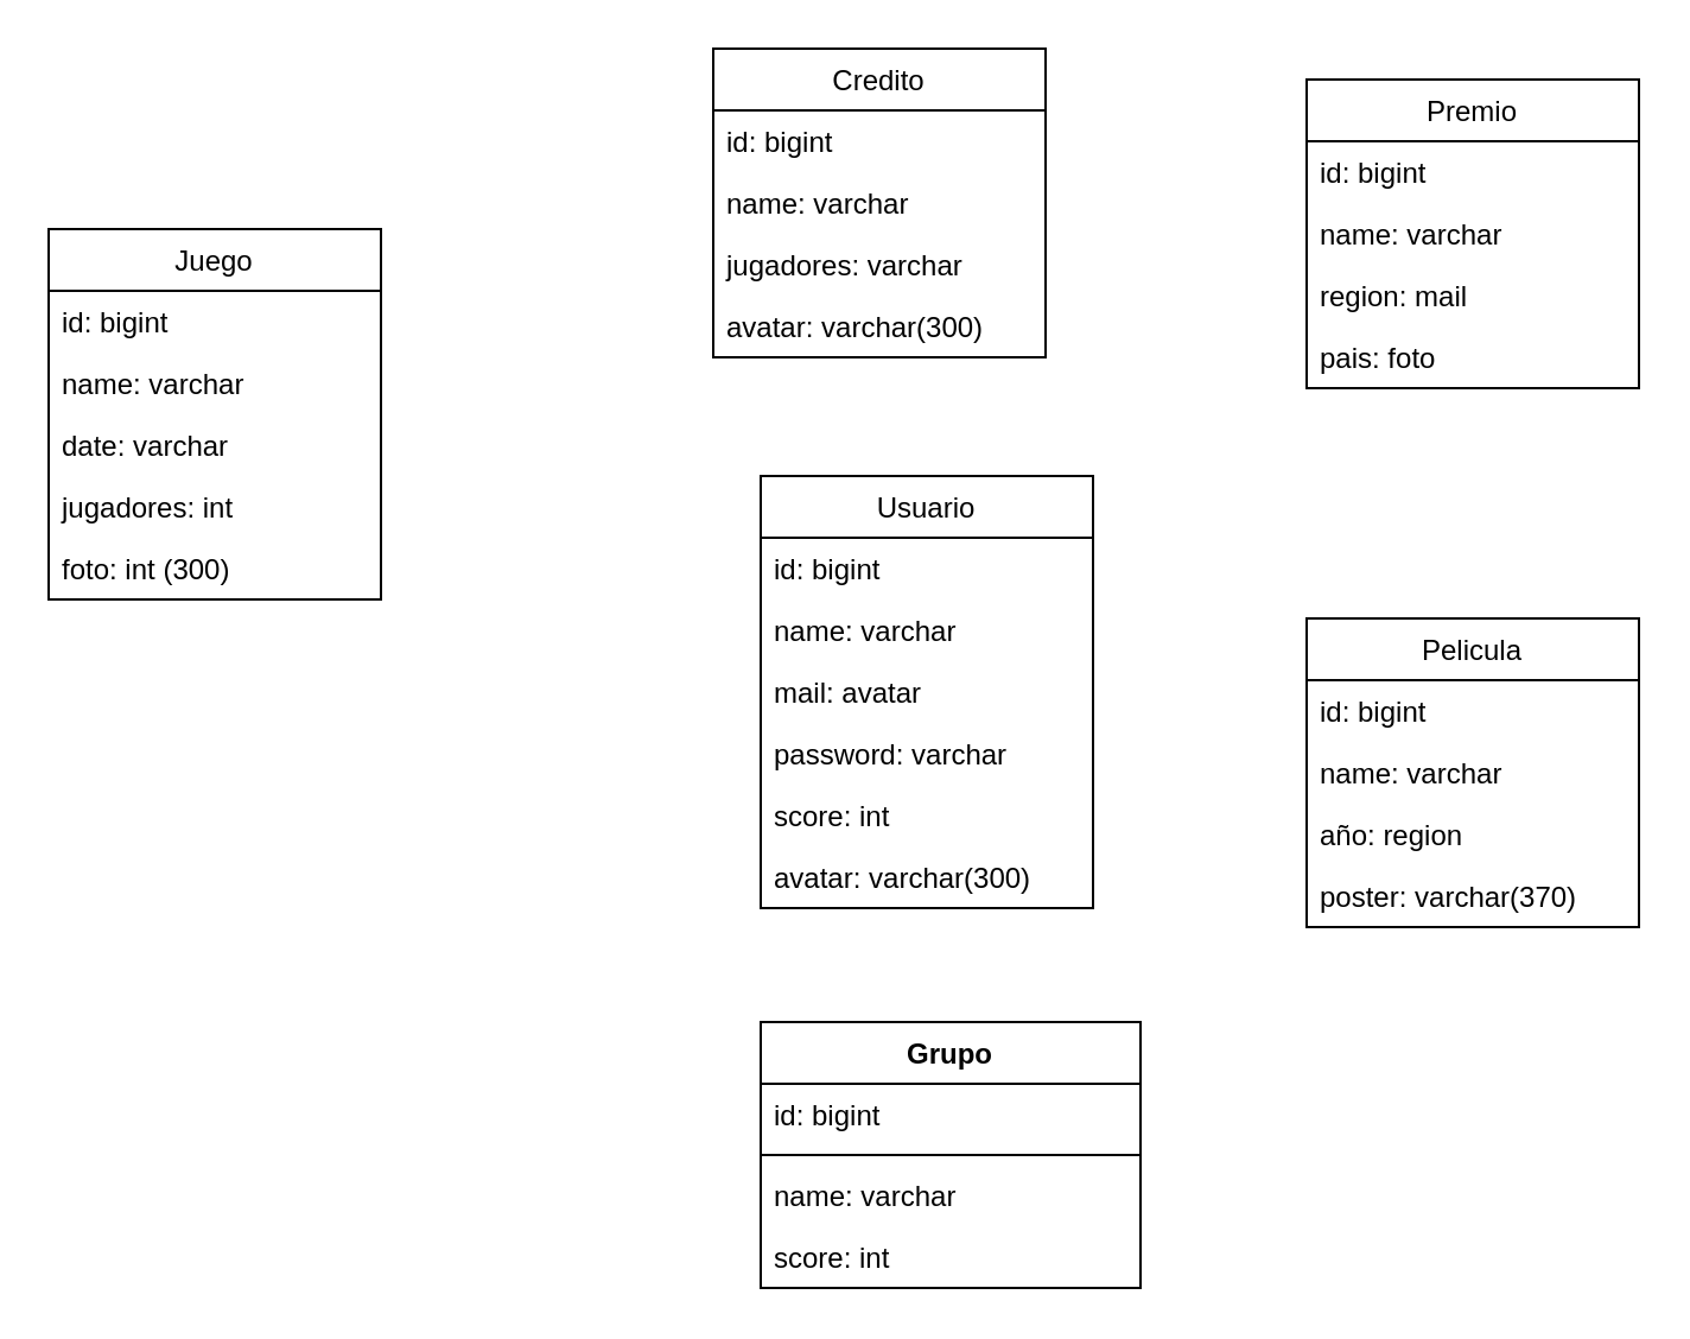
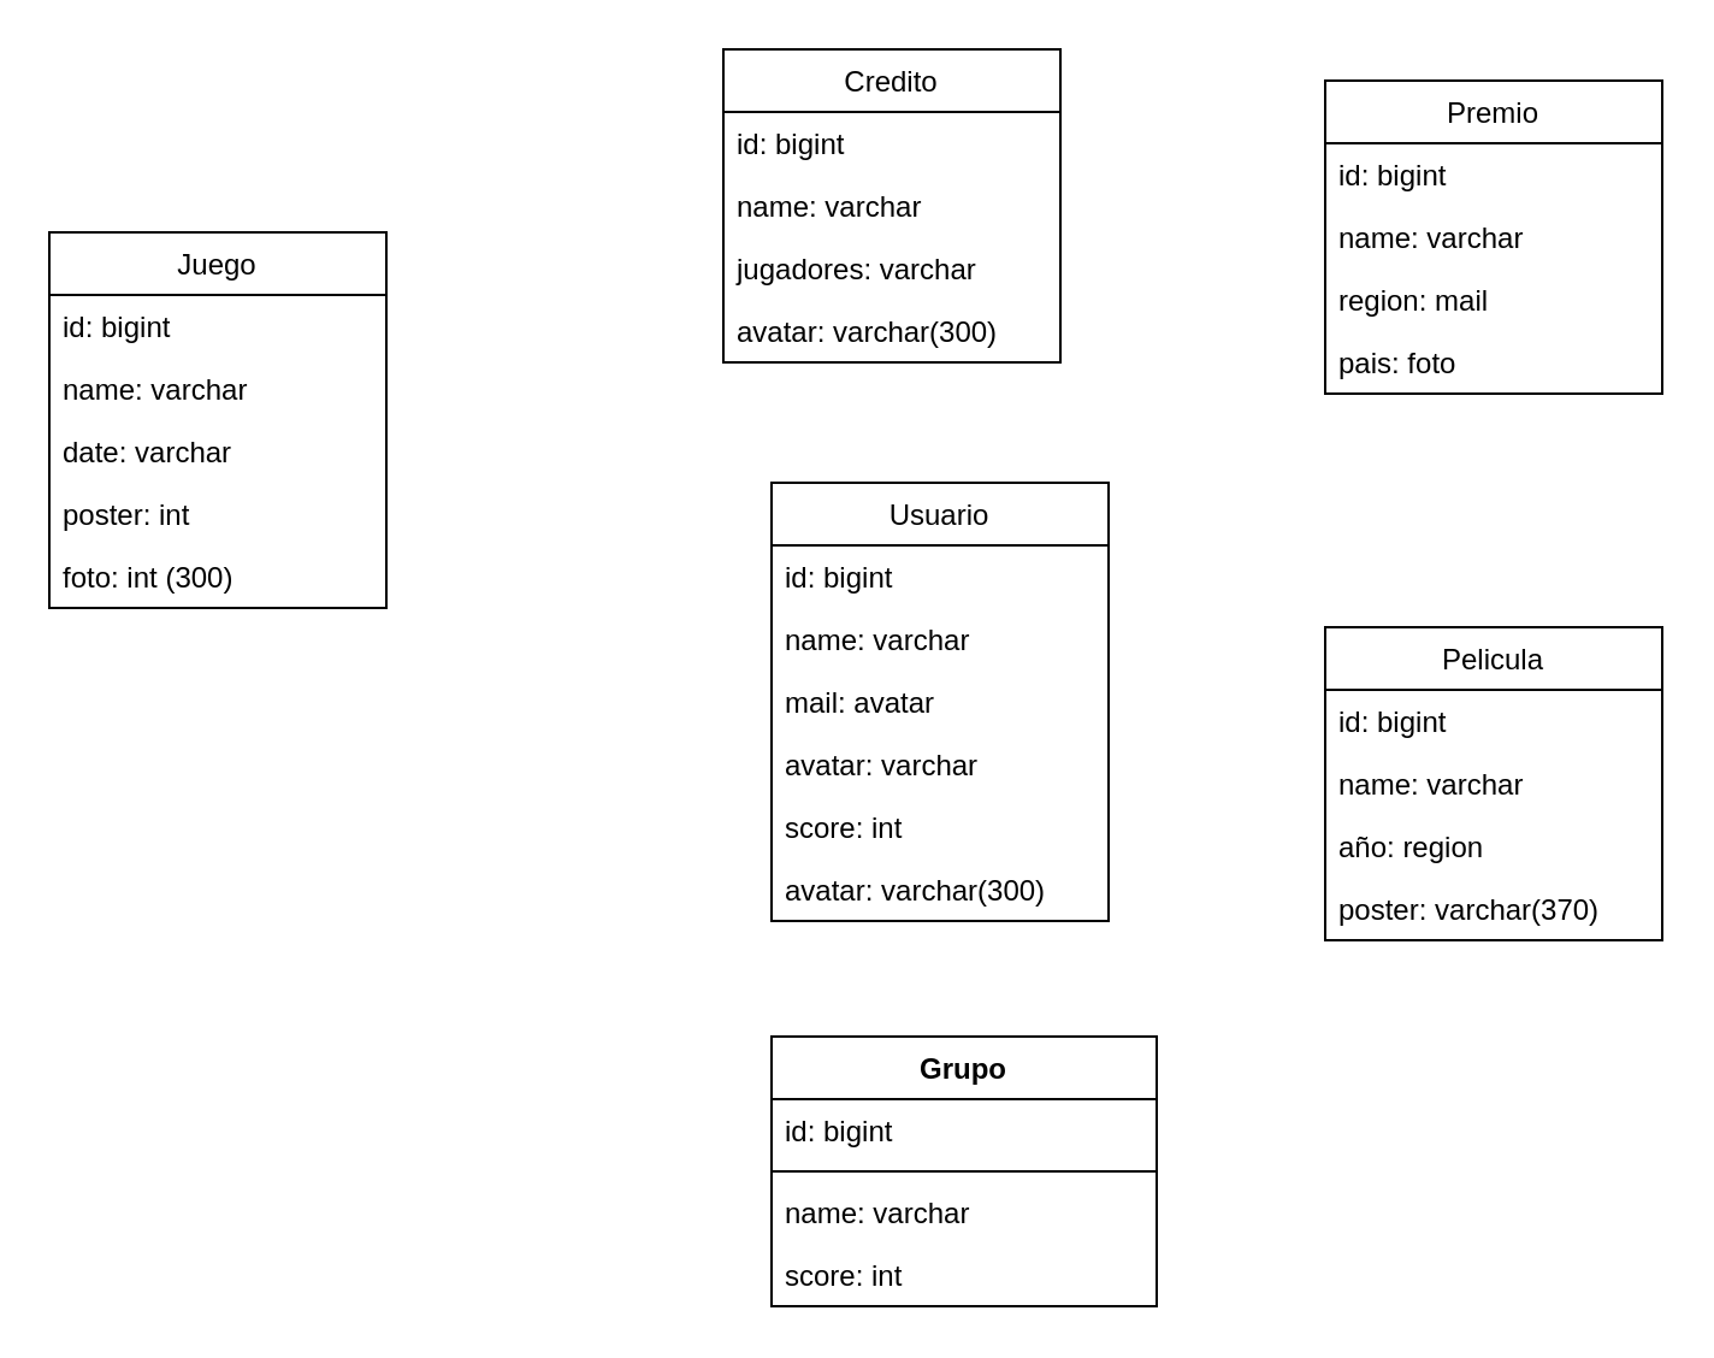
  <mxCell id="0" />
  <mxCell id="1" parent="0" />
  <mxCell id="2" value="Usuario" style="swimlane;fontStyle=0;childLayout=stackLayout;horizontal=1;startSize=26;fillColor=none;horizontalStack=0;resizeParent=1;resizeParentMax=0;resizeLast=0;collapsible=1;marginBottom=0;" vertex="1" parent="1"><mxGeometry x="320" y="200" width="140" height="182" as="geometry"><mxRectangle x="340" y="200" width="70" height="26" as="alternateBounds" /></mxGeometry></mxCell>
  <mxCell id="3" value="id: bigint" style="text;strokeColor=none;fillColor=none;align=left;verticalAlign=top;spacingLeft=4;spacingRight=4;overflow=hidden;rotatable=0;points=[[0,0.5],[1,0.5]];portConstraint=eastwest;" vertex="1" parent="2"><mxGeometry y="26" width="140" height="26" as="geometry" /></mxCell>
  <mxCell id="4" value="name: varchar" style="text;strokeColor=none;fillColor=none;align=left;verticalAlign=top;spacingLeft=4;spacingRight=4;overflow=hidden;rotatable=0;points=[[0,0.5],[1,0.5]];portConstraint=eastwest;" vertex="1" parent="2"><mxGeometry y="52" width="140" height="26" as="geometry" /></mxCell>
  <mxCell id="5" value="mail: avatar" style="text;strokeColor=none;fillColor=none;align=left;verticalAlign=top;spacingLeft=4;spacingRight=4;overflow=hidden;rotatable=0;points=[[0,0.5],[1,0.5]];portConstraint=eastwest;" vertex="1" parent="2"><mxGeometry y="78" width="140" height="26" as="geometry" /></mxCell>
- <mxCell id="6" value="password: varchar" style="text;strokeColor=none;fillColor=none;align=left;verticalAlign=top;spacingLeft=4;spacingRight=4;overflow=hidden;rotatable=0;points=[[0,0.5],[1,0.5]];portConstraint=eastwest;" vertex="1" parent="2"><mxGeometry y="104" width="140" height="26" as="geometry" /></mxCell>
+ <mxCell id="6" value="avatar: varchar" style="text;strokeColor=none;fillColor=none;align=left;verticalAlign=top;spacingLeft=4;spacingRight=4;overflow=hidden;rotatable=0;points=[[0,0.5],[1,0.5]];portConstraint=eastwest;" vertex="1" parent="2"><mxGeometry y="104" width="140" height="26" as="geometry" /></mxCell>
  <mxCell id="7" value="score: int" style="text;strokeColor=none;fillColor=none;align=left;verticalAlign=top;spacingLeft=4;spacingRight=4;overflow=hidden;rotatable=0;points=[[0,0.5],[1,0.5]];portConstraint=eastwest;" vertex="1" parent="2"><mxGeometry y="130" width="140" height="26" as="geometry" /></mxCell>
  <mxCell id="8" value="avatar: varchar(300)" style="text;strokeColor=none;fillColor=none;align=left;verticalAlign=top;spacingLeft=4;spacingRight=4;overflow=hidden;rotatable=0;points=[[0,0.5],[1,0.5]];portConstraint=eastwest;" vertex="1" parent="2"><mxGeometry y="156" width="140" height="26" as="geometry" /></mxCell>
  <mxCell id="9" value="Pelicula" style="swimlane;fontStyle=0;childLayout=stackLayout;horizontal=1;startSize=26;fillColor=none;horizontalStack=0;resizeParent=1;resizeParentMax=0;resizeLast=0;collapsible=1;marginBottom=0;" vertex="1" parent="1"><mxGeometry x="550" y="260" width="140" height="130" as="geometry" /></mxCell>
  <mxCell id="10" value="id: bigint" style="text;strokeColor=none;fillColor=none;align=left;verticalAlign=top;spacingLeft=4;spacingRight=4;overflow=hidden;rotatable=0;points=[[0,0.5],[1,0.5]];portConstraint=eastwest;" vertex="1" parent="9"><mxGeometry y="26" width="140" height="26" as="geometry" /></mxCell>
  <mxCell id="11" value="name: varchar" style="text;strokeColor=none;fillColor=none;align=left;verticalAlign=top;spacingLeft=4;spacingRight=4;overflow=hidden;rotatable=0;points=[[0,0.5],[1,0.5]];portConstraint=eastwest;" vertex="1" parent="9"><mxGeometry y="52" width="140" height="26" as="geometry" /></mxCell>
  <mxCell id="12" value="año: region" style="text;strokeColor=none;fillColor=none;align=left;verticalAlign=top;spacingLeft=4;spacingRight=4;overflow=hidden;rotatable=0;points=[[0,0.5],[1,0.5]];portConstraint=eastwest;" vertex="1" parent="9"><mxGeometry y="78" width="140" height="26" as="geometry" /></mxCell>
  <mxCell id="13" value="poster: varchar(370)" style="text;strokeColor=none;fillColor=none;align=left;verticalAlign=top;spacingLeft=4;spacingRight=4;overflow=hidden;rotatable=0;points=[[0,0.5],[1,0.5]];portConstraint=eastwest;" vertex="1" parent="9"><mxGeometry y="104" width="140" height="26" as="geometry" /></mxCell>
  <mxCell id="14" value="Credito" style="swimlane;fontStyle=0;childLayout=stackLayout;horizontal=1;startSize=26;fillColor=none;horizontalStack=0;resizeParent=1;resizeParentMax=0;resizeLast=0;collapsible=1;marginBottom=0;" vertex="1" parent="1"><mxGeometry x="300" y="20" width="140" height="130" as="geometry" /></mxCell>
  <mxCell id="15" value="id: bigint" style="text;strokeColor=none;fillColor=none;align=left;verticalAlign=top;spacingLeft=4;spacingRight=4;overflow=hidden;rotatable=0;points=[[0,0.5],[1,0.5]];portConstraint=eastwest;" vertex="1" parent="14"><mxGeometry y="26" width="140" height="26" as="geometry" /></mxCell>
  <mxCell id="16" value="name: varchar" style="text;strokeColor=none;fillColor=none;align=left;verticalAlign=top;spacingLeft=4;spacingRight=4;overflow=hidden;rotatable=0;points=[[0,0.5],[1,0.5]];portConstraint=eastwest;" vertex="1" parent="14"><mxGeometry y="52" width="140" height="26" as="geometry" /></mxCell>
  <mxCell id="17" value="jugadores: varchar" style="text;strokeColor=none;fillColor=none;align=left;verticalAlign=top;spacingLeft=4;spacingRight=4;overflow=hidden;rotatable=0;points=[[0,0.5],[1,0.5]];portConstraint=eastwest;" vertex="1" parent="14"><mxGeometry y="78" width="140" height="26" as="geometry" /></mxCell>
  <mxCell id="18" value="avatar: varchar(300)" style="text;strokeColor=none;fillColor=none;align=left;verticalAlign=top;spacingLeft=4;spacingRight=4;overflow=hidden;rotatable=0;points=[[0,0.5],[1,0.5]];portConstraint=eastwest;" vertex="1" parent="14"><mxGeometry y="104" width="140" height="26" as="geometry" /></mxCell>
  <mxCell id="19" value="Premio" style="swimlane;fontStyle=0;childLayout=stackLayout;horizontal=1;startSize=26;fillColor=none;horizontalStack=0;resizeParent=1;resizeParentMax=0;resizeLast=0;collapsible=1;marginBottom=0;" vertex="1" parent="1"><mxGeometry x="550" y="33" width="140" height="130" as="geometry" /></mxCell>
  <mxCell id="20" value="id: bigint" style="text;strokeColor=none;fillColor=none;align=left;verticalAlign=top;spacingLeft=4;spacingRight=4;overflow=hidden;rotatable=0;points=[[0,0.5],[1,0.5]];portConstraint=eastwest;" vertex="1" parent="19"><mxGeometry y="26" width="140" height="26" as="geometry" /></mxCell>
  <mxCell id="21" value="name: varchar" style="text;strokeColor=none;fillColor=none;align=left;verticalAlign=top;spacingLeft=4;spacingRight=4;overflow=hidden;rotatable=0;points=[[0,0.5],[1,0.5]];portConstraint=eastwest;" vertex="1" parent="19"><mxGeometry y="52" width="140" height="26" as="geometry" /></mxCell>
  <mxCell id="22" value="region: mail&#10;" style="text;strokeColor=none;fillColor=none;align=left;verticalAlign=top;spacingLeft=4;spacingRight=4;overflow=hidden;rotatable=0;points=[[0,0.5],[1,0.5]];portConstraint=eastwest;" vertex="1" parent="19"><mxGeometry y="78" width="140" height="26" as="geometry" /></mxCell>
  <mxCell id="23" value="pais: foto" style="text;strokeColor=none;fillColor=none;align=left;verticalAlign=top;spacingLeft=4;spacingRight=4;overflow=hidden;rotatable=0;points=[[0,0.5],[1,0.5]];portConstraint=eastwest;" vertex="1" parent="19"><mxGeometry y="104" width="140" height="26" as="geometry" /></mxCell>
  <mxCell id="24" value="Grupo" style="swimlane;fontStyle=1;align=center;verticalAlign=top;childLayout=stackLayout;horizontal=1;startSize=26;horizontalStack=0;resizeParent=1;resizeParentMax=0;resizeLast=0;collapsible=1;marginBottom=0;" vertex="1" parent="1"><mxGeometry x="320" y="430" width="160" height="112" as="geometry" /></mxCell>
  <mxCell id="25" value="id: bigint" style="text;strokeColor=none;fillColor=none;align=left;verticalAlign=top;spacingLeft=4;spacingRight=4;overflow=hidden;rotatable=0;points=[[0,0.5],[1,0.5]];portConstraint=eastwest;" vertex="1" parent="24"><mxGeometry y="26" width="160" height="26" as="geometry" /></mxCell>
  <mxCell id="26" value="" style="line;strokeWidth=1;fillColor=none;align=left;verticalAlign=middle;spacingTop=-1;spacingLeft=3;spacingRight=3;rotatable=0;labelPosition=right;points=[];portConstraint=eastwest;" vertex="1" parent="24"><mxGeometry y="52" width="160" height="8" as="geometry" /></mxCell>
  <mxCell id="27" value="name: varchar" style="text;strokeColor=none;fillColor=none;align=left;verticalAlign=top;spacingLeft=4;spacingRight=4;overflow=hidden;rotatable=0;points=[[0,0.5],[1,0.5]];portConstraint=eastwest;" vertex="1" parent="24"><mxGeometry y="60" width="160" height="26" as="geometry" /></mxCell>
  <mxCell id="28" value="score: int" style="text;strokeColor=none;fillColor=none;align=left;verticalAlign=top;spacingLeft=4;spacingRight=4;overflow=hidden;rotatable=0;points=[[0,0.5],[1,0.5]];portConstraint=eastwest;" vertex="1" parent="24"><mxGeometry y="86" width="160" height="26" as="geometry" /></mxCell>
  <mxCell id="29" value="Juego" style="swimlane;fontStyle=0;childLayout=stackLayout;horizontal=1;startSize=26;fillColor=none;horizontalStack=0;resizeParent=1;resizeParentMax=0;resizeLast=0;collapsible=1;marginBottom=0;" vertex="1" parent="1"><mxGeometry x="20" y="96" width="140" height="156" as="geometry" /></mxCell>
  <mxCell id="30" value="id: bigint" style="text;strokeColor=none;fillColor=none;align=left;verticalAlign=top;spacingLeft=4;spacingRight=4;overflow=hidden;rotatable=0;points=[[0,0.5],[1,0.5]];portConstraint=eastwest;" vertex="1" parent="29"><mxGeometry y="26" width="140" height="26" as="geometry" /></mxCell>
  <mxCell id="31" value="name: varchar" style="text;strokeColor=none;fillColor=none;align=left;verticalAlign=top;spacingLeft=4;spacingRight=4;overflow=hidden;rotatable=0;points=[[0,0.5],[1,0.5]];portConstraint=eastwest;" vertex="1" parent="29"><mxGeometry y="52" width="140" height="26" as="geometry" /></mxCell>
  <mxCell id="32" value="date: varchar" style="text;strokeColor=none;fillColor=none;align=left;verticalAlign=top;spacingLeft=4;spacingRight=4;overflow=hidden;rotatable=0;points=[[0,0.5],[1,0.5]];portConstraint=eastwest;" vertex="1" parent="29"><mxGeometry y="78" width="140" height="26" as="geometry" /></mxCell>
- <mxCell id="33" value="jugadores: int" style="text;strokeColor=none;fillColor=none;align=left;verticalAlign=top;spacingLeft=4;spacingRight=4;overflow=hidden;rotatable=0;points=[[0,0.5],[1,0.5]];portConstraint=eastwest;" vertex="1" parent="29"><mxGeometry y="104" width="140" height="26" as="geometry" /></mxCell>
+ <mxCell id="33" value="poster: int" style="text;strokeColor=none;fillColor=none;align=left;verticalAlign=top;spacingLeft=4;spacingRight=4;overflow=hidden;rotatable=0;points=[[0,0.5],[1,0.5]];portConstraint=eastwest;" vertex="1" parent="29"><mxGeometry y="104" width="140" height="26" as="geometry" /></mxCell>
  <mxCell id="34" value="foto: int (300)" style="text;strokeColor=none;fillColor=none;align=left;verticalAlign=top;spacingLeft=4;spacingRight=4;overflow=hidden;rotatable=0;points=[[0,0.5],[1,0.5]];portConstraint=eastwest;" vertex="1" parent="29"><mxGeometry y="130" width="140" height="26" as="geometry" /></mxCell>
